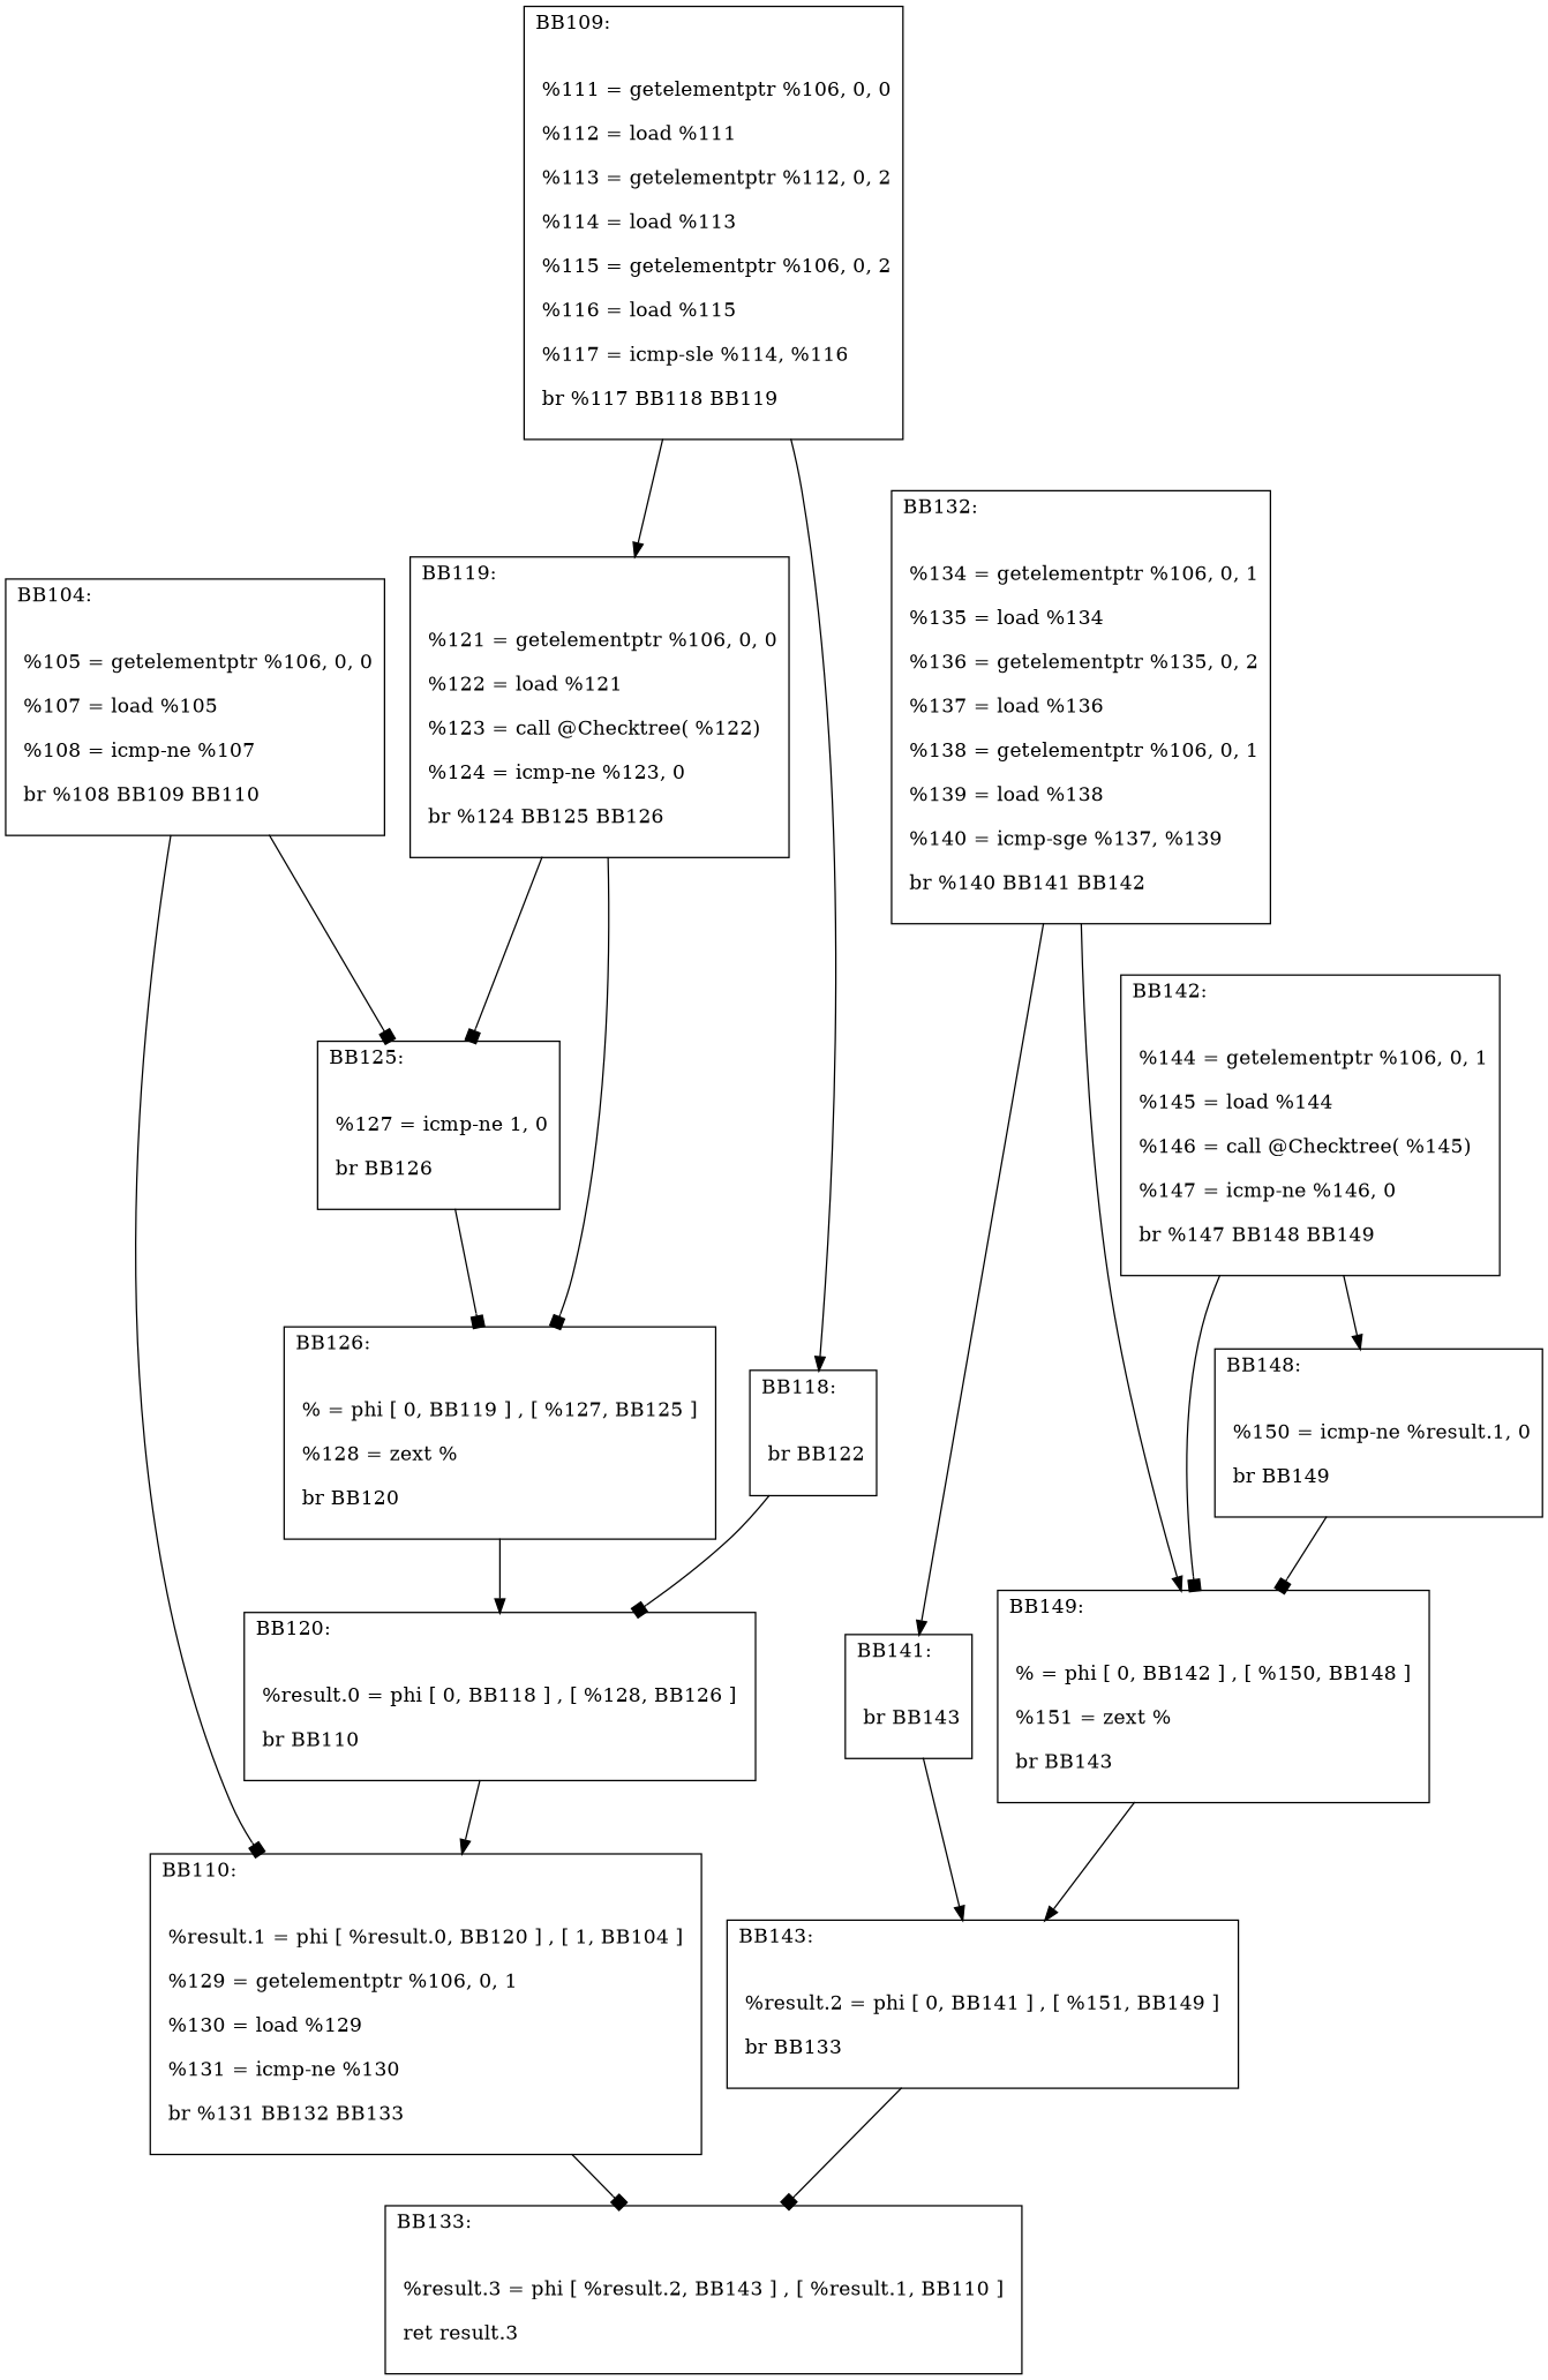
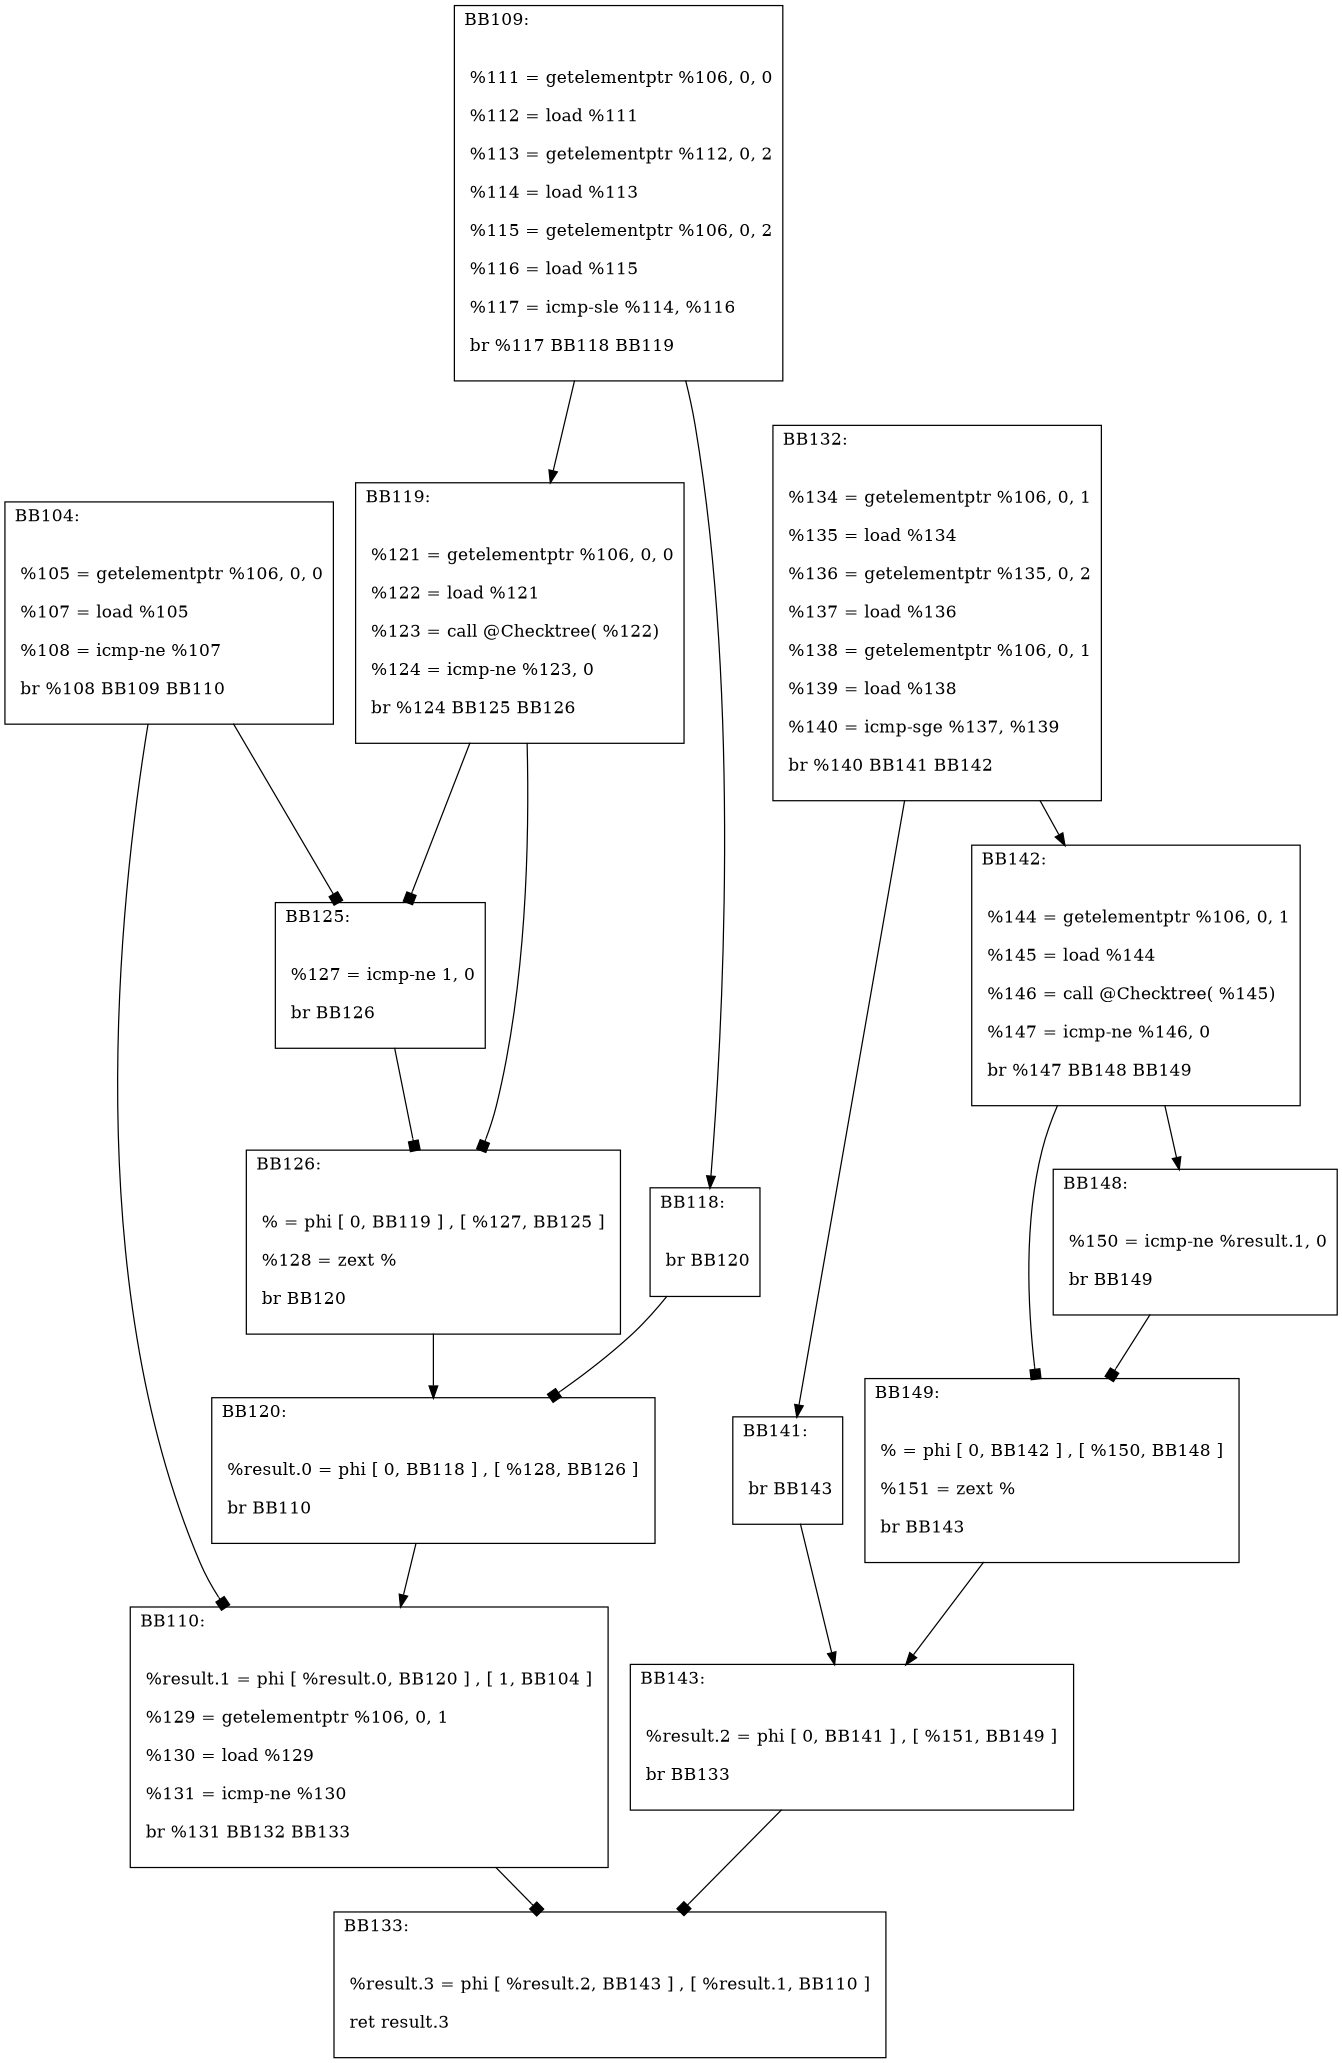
  digraph {
    node [shape=record]
    edge [arrowhead=box]
    n1 [label="{BB104:\l\l\n             %105 = getelementptr %106, 0, 0\l\n             %107 = load %105\l\n             %108 = icmp-ne %107\l\n             br %108 BB109 BB110\l\n             }"]
    n2 [label="{BB110:\l\l\n             %result.1 = phi [ %result.0, BB120 ] , [ 1, BB104 ] \l\n             %129 = getelementptr %106, 0, 1\l\n             %130 = load %129\l\n             %131 = icmp-ne %130\l\n             br %131 BB132 BB133\l\n             }"]
    n3 [label="{BB125:\l\l\n             %127 = icmp-ne 1, 0\l\n             br BB126\l\n             }"]
    n4 [label="{BB109:\l\l\n             %111 = getelementptr %106, 0, 0\l\n             %112 = load %111\l\n             %113 = getelementptr %112, 0, 2\l\n             %114 = load %113\l\n             %115 = getelementptr %106, 0, 2\l\n             %116 = load %115\l\n             %117 = icmp-sle %114, %116\l\n             br %117 BB118 BB119\l\n             }"]
-   n5 [label="{BB118:\l\l\n             br BB122\l\n             }"]
+   n5 [label="{BB118:\l\l\n             br BB120\l\n             }"]
    n6 [label="{BB119:\l\l\n             %121 = getelementptr %106, 0, 0\l\n             %122 = load %121\l\n             %123 = call @Checktree( %122)\l\n             %124 = icmp-ne %123, 0\l\n             br %124 BB125 BB126\l\n             }"]
    n7 [label="{BB133:\l\l\n             %result.3 = phi [ %result.2, BB143 ] , [ %result.1, BB110 ] \l\n             ret result.3\l\n             }"]
    n8 [label="{BB120:\l\l\n             %result.0 = phi [ 0, BB118 ] , [ %128, BB126 ] \l\n             br BB110\l\n             }"]
    n9 [label="{BB126:\l\l\n             % = phi [ 0, BB119 ] , [ %127, BB125 ] \l\n             %128 = zext %\l\n             br BB120\l\n             }"]
    n10 [label="{BB132:\l\l\n             %134 = getelementptr %106, 0, 1\l\n             %135 = load %134\l\n             %136 = getelementptr %135, 0, 2\l\n             %137 = load %136\l\n             %138 = getelementptr %106, 0, 1\l\n             %139 = load %138\l\n             %140 = icmp-sge %137, %139\l\n             br %140 BB141 BB142\l\n             }"]
    n11 [label="{BB141:\l\l\n             br BB143\l\n             }"]
    n12 [label="{BB142:\l\l\n             %144 = getelementptr %106, 0, 1\l\n             %145 = load %144\l\n             %146 = call @Checktree( %145)\l\n             %147 = icmp-ne %146, 0\l\n             br %147 BB148 BB149\l\n             }"]
    n13 [label="{BB143:\l\l\n             %result.2 = phi [ 0, BB141 ] , [ %151, BB149 ] \l\n             br BB133\l\n             }"]
    n14 [label="{BB148:\l\l\n             %150 = icmp-ne %result.1, 0\l\n             br BB149\l\n             }"]
    n15 [label="{BB149:\l\l\n             % = phi [ 0, BB142 ] , [ %150, BB148 ] \l\n             %151 = zext %\l\n             br BB143\l\n             }"]
    n1 -> n2
    n1 -> n3
    n2 -> n7
    n3 -> n9
    n4 -> n5 [arrowhead=normal]
    n4 -> n6 [arrowhead=normal]
    n5 -> n8
    n6 -> n3
    n6 -> n9
    n8 -> n2 [arrowhead=normal]
    n9 -> n8 [arrowhead=normal]
    n10 -> n11 [arrowhead=normal]
-   n10 -> n15 [arrowhead=normal]
+   n10 -> n12 [arrowhead=normal]
    n11 -> n13 [arrowhead=normal]
    n12 -> n14 [arrowhead=normal]
    n12 -> n15
    n13 -> n7
    n14 -> n15
    n15 -> n13 [arrowhead=normal]
  }
